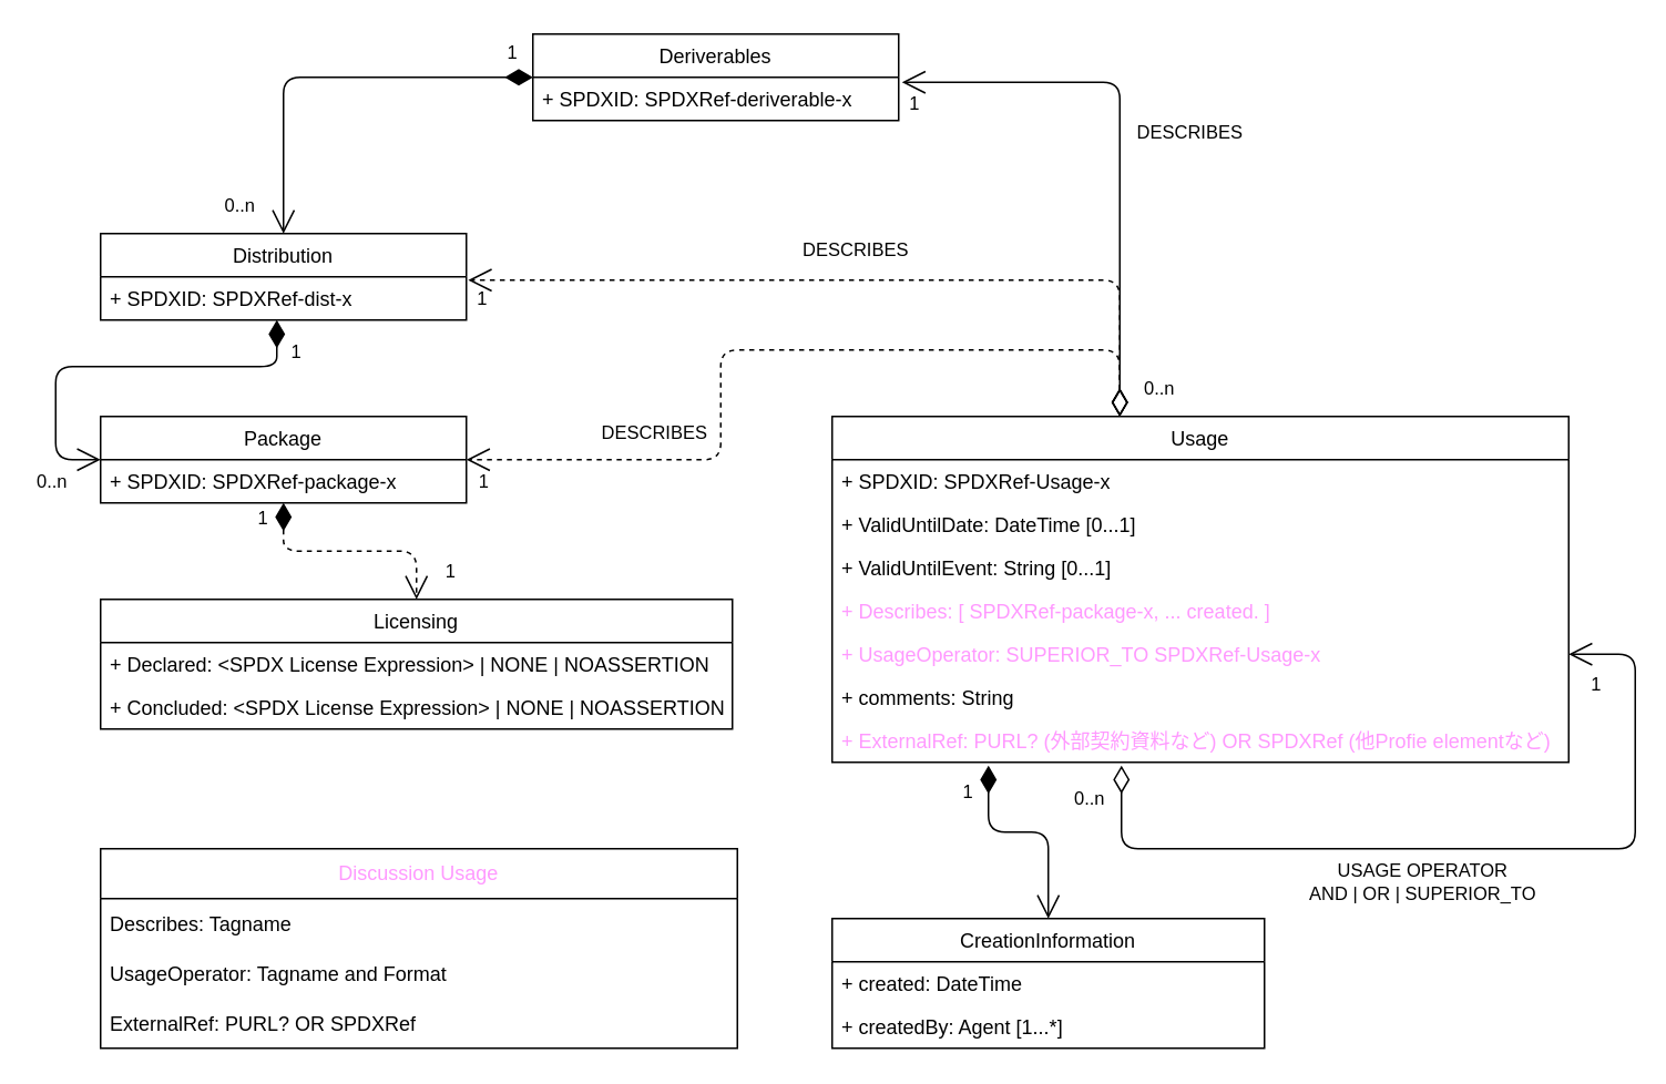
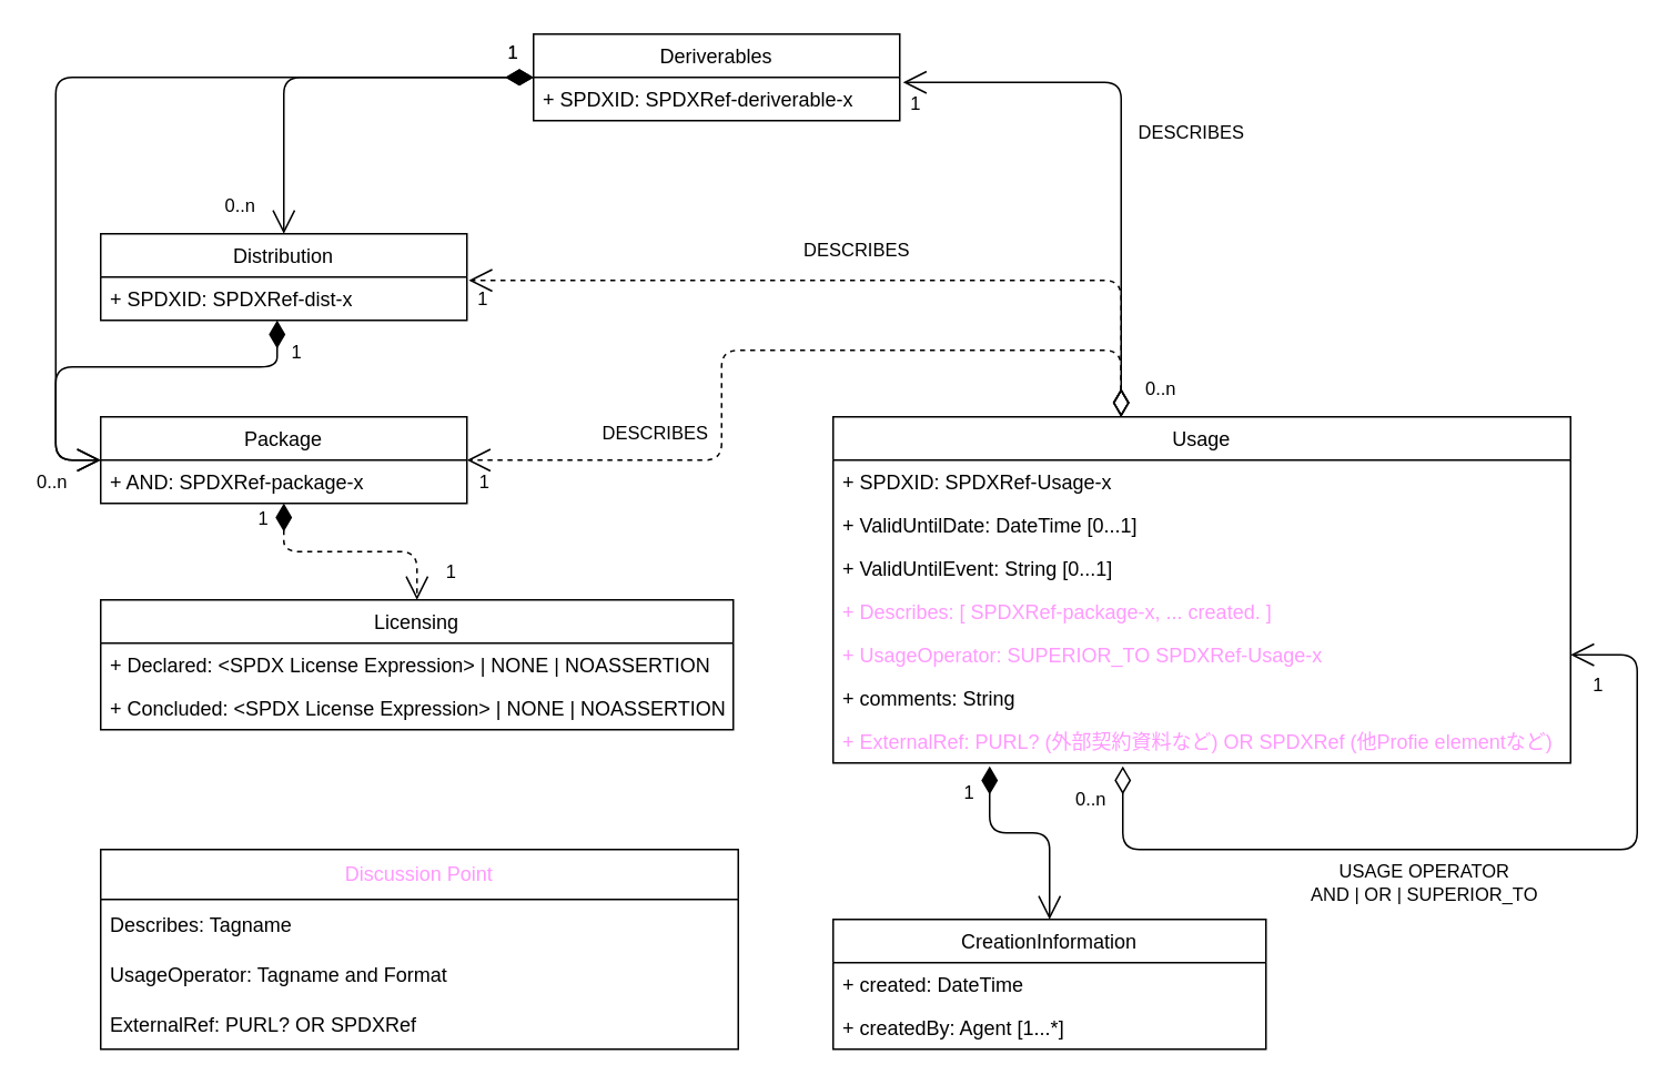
  <mxCell id="0" />
  <mxCell id="1" parent="0" />
  <mxCell id="2" value="Package" style="swimlane;fontStyle=0;childLayout=stackLayout;horizontal=1;startSize=26;fillColor=none;horizontalStack=0;resizeParent=1;resizeParentMax=0;resizeLast=0;collapsible=1;marginBottom=0;fontColor=default;labelBackgroundColor=none;" parent="1" vertex="1"><mxGeometry x="60" y="250" width="220" height="52" as="geometry" /></mxCell>
- <mxCell id="3" value="+ SPDXID: SPDXRef-package-x" style="text;strokeColor=none;fillColor=none;align=left;verticalAlign=top;spacingLeft=4;spacingRight=4;overflow=hidden;rotatable=0;points=[[0,0.5],[1,0.5]];portConstraint=eastwest;fontColor=default;labelBackgroundColor=none;" parent="2" vertex="1"><mxGeometry y="26" width="220" height="26" as="geometry" /></mxCell>
+ <mxCell id="3" value="+ AND: SPDXRef-package-x" style="text;strokeColor=none;fillColor=none;align=left;verticalAlign=top;spacingLeft=4;spacingRight=4;overflow=hidden;rotatable=0;points=[[0,0.5],[1,0.5]];portConstraint=eastwest;fontColor=default;labelBackgroundColor=none;" parent="2" vertex="1"><mxGeometry y="26" width="220" height="26" as="geometry" /></mxCell>
  <mxCell id="4" value="Deriverables" style="swimlane;fontStyle=0;childLayout=stackLayout;horizontal=1;startSize=26;fillColor=none;horizontalStack=0;resizeParent=1;resizeParentMax=0;resizeLast=0;collapsible=1;marginBottom=0;fontColor=default;labelBackgroundColor=none;" parent="1" vertex="1"><mxGeometry x="320" y="20" width="220" height="52" as="geometry" /></mxCell>
  <mxCell id="5" value="+ SPDXID: SPDXRef-deriverable-x" style="text;strokeColor=none;fillColor=none;align=left;verticalAlign=top;spacingLeft=4;spacingRight=4;overflow=hidden;rotatable=0;points=[[0,0.5],[1,0.5]];portConstraint=eastwest;labelBackgroundColor=none;fontColor=default;" parent="4" vertex="1"><mxGeometry y="26" width="220" height="26" as="geometry" /></mxCell>
  <mxCell id="6" value="Distribution" style="swimlane;fontStyle=0;childLayout=stackLayout;horizontal=1;startSize=26;fillColor=none;horizontalStack=0;resizeParent=1;resizeParentMax=0;resizeLast=0;collapsible=1;marginBottom=0;fontColor=default;labelBackgroundColor=none;" parent="1" vertex="1"><mxGeometry x="60" y="140" width="220" height="52" as="geometry" /></mxCell>
  <mxCell id="7" value="+ SPDXID: SPDXRef-dist-x" style="text;strokeColor=none;fillColor=none;align=left;verticalAlign=top;spacingLeft=4;spacingRight=4;overflow=hidden;rotatable=0;points=[[0,0.5],[1,0.5]];portConstraint=eastwest;fontColor=default;labelBackgroundColor=none;" parent="6" vertex="1"><mxGeometry y="26" width="220" height="26" as="geometry" /></mxCell>
  <mxCell id="8" value="Licensing" style="swimlane;fontStyle=0;childLayout=stackLayout;horizontal=1;startSize=26;fillColor=none;horizontalStack=0;resizeParent=1;resizeParentMax=0;resizeLast=0;collapsible=1;marginBottom=0;labelBackgroundColor=none;fontColor=default;" parent="1" vertex="1"><mxGeometry x="60" y="360" width="380" height="78" as="geometry" /></mxCell>
  <mxCell id="9" value="+ Declared: &lt;SPDX License Expression&gt; | NONE | NOASSERTION" style="text;strokeColor=none;fillColor=none;align=left;verticalAlign=top;spacingLeft=4;spacingRight=4;overflow=hidden;rotatable=0;points=[[0,0.5],[1,0.5]];portConstraint=eastwest;labelBackgroundColor=none;fontColor=default;" parent="8" vertex="1"><mxGeometry y="26" width="380" height="26" as="geometry" /></mxCell>
  <mxCell id="10" value="+ Concluded: &lt;SPDX License Expression&gt; | NONE | NOASSERTION" style="text;strokeColor=none;fillColor=none;align=left;verticalAlign=top;spacingLeft=4;spacingRight=4;overflow=hidden;rotatable=0;points=[[0,0.5],[1,0.5]];portConstraint=eastwest;labelBackgroundColor=none;fontColor=default;" parent="8" vertex="1"><mxGeometry y="52" width="380" height="26" as="geometry" /></mxCell>
  <mxCell id="11" value="Usage" style="swimlane;fontStyle=0;childLayout=stackLayout;horizontal=1;startSize=26;fillColor=none;horizontalStack=0;resizeParent=1;resizeParentMax=0;resizeLast=0;collapsible=1;marginBottom=0;labelBackgroundColor=none;fontColor=default;" parent="1" vertex="1"><mxGeometry x="500" y="250" width="443" height="208" as="geometry" /></mxCell>
  <mxCell id="12" value="+ SPDXID: SPDXRef-Usage-x" style="text;strokeColor=none;fillColor=none;align=left;verticalAlign=top;spacingLeft=4;spacingRight=4;overflow=hidden;rotatable=0;points=[[0,0.5],[1,0.5]];portConstraint=eastwest;labelBackgroundColor=none;fontColor=default;" parent="11" vertex="1"><mxGeometry y="26" width="443" height="26" as="geometry" /></mxCell>
  <mxCell id="13" value="+ ValidUntilDate: DateTime [0...1]" style="text;strokeColor=none;fillColor=none;align=left;verticalAlign=top;spacingLeft=4;spacingRight=4;overflow=hidden;rotatable=0;points=[[0,0.5],[1,0.5]];portConstraint=eastwest;labelBackgroundColor=none;fontColor=default;" parent="11" vertex="1"><mxGeometry y="52" width="443" height="26" as="geometry" /></mxCell>
  <mxCell id="14" value="+ ValidUntilEvent: String [0...1]" style="text;strokeColor=none;fillColor=none;align=left;verticalAlign=top;spacingLeft=4;spacingRight=4;overflow=hidden;rotatable=0;points=[[0,0.5],[1,0.5]];portConstraint=eastwest;labelBackgroundColor=none;fontColor=default;" parent="11" vertex="1"><mxGeometry y="78" width="443" height="26" as="geometry" /></mxCell>
  <mxCell id="15" value="+ Describes: [ SPDXRef-package-x, ... created. ]" style="text;strokeColor=none;fillColor=none;align=left;verticalAlign=top;spacingLeft=4;spacingRight=4;overflow=hidden;rotatable=0;points=[[0,0.5],[1,0.5]];portConstraint=eastwest;labelBackgroundColor=none;fontColor=#FF99FF;" parent="11" vertex="1"><mxGeometry y="104" width="443" height="26" as="geometry" /></mxCell>
  <mxCell id="16" value="USAGE OPERATOR&lt;br&gt;AND | OR | SUPERIOR_TO" style="endArrow=open;html=1;endSize=12;startArrow=diamondThin;startSize=14;startFill=0;edgeStyle=orthogonalEdgeStyle;fontColor=default;labelBackgroundColor=none;entryX=1;entryY=0.5;entryDx=0;entryDy=0;" parent="11" target="19" edge="1"><mxGeometry x="-0.104" y="-20" relative="1" as="geometry"><mxPoint x="174" y="210" as="sourcePoint" /><mxPoint x="353" y="70" as="targetPoint" /><Array as="points"><mxPoint x="174" y="260" /><mxPoint x="483" y="260" /><mxPoint x="483" y="143" /></Array><mxPoint as="offset" /></mxGeometry></mxCell>
  <mxCell id="17" value="0..n" style="edgeLabel;resizable=0;html=1;align=left;verticalAlign=top;labelBackgroundColor=none;fontColor=default;" parent="16" connectable="0" vertex="1"><mxGeometry x="-1" relative="1" as="geometry"><mxPoint x="-30" y="7" as="offset" /></mxGeometry></mxCell>
  <mxCell id="18" value="1" style="edgeLabel;resizable=0;html=1;align=right;verticalAlign=top;labelBackgroundColor=none;fontColor=default;" parent="16" connectable="0" vertex="1"><mxGeometry x="1" relative="1" as="geometry"><mxPoint x="20" y="5" as="offset" /></mxGeometry></mxCell>
  <mxCell id="19" value="+ UsageOperator: SUPERIOR_TO SPDXRef-Usage-x" style="text;strokeColor=none;fillColor=none;align=left;verticalAlign=top;spacingLeft=4;spacingRight=4;overflow=hidden;rotatable=0;points=[[0,0.5],[1,0.5]];portConstraint=eastwest;labelBackgroundColor=none;fontColor=#FF99FF;" parent="11" vertex="1"><mxGeometry y="130" width="443" height="26" as="geometry" /></mxCell>
  <mxCell id="20" value="+ comments: String" style="text;strokeColor=none;fillColor=none;align=left;verticalAlign=top;spacingLeft=4;spacingRight=4;overflow=hidden;rotatable=0;points=[[0,0.5],[1,0.5]];portConstraint=eastwest;labelBackgroundColor=none;fontColor=default;" parent="11" vertex="1"><mxGeometry y="156" width="443" height="26" as="geometry" /></mxCell>
  <mxCell id="21" value="+ ExternalRef: PURL? (外部契約資料など) OR SPDXRef (他Profie elementなど)" style="text;strokeColor=none;fillColor=none;align=left;verticalAlign=top;spacingLeft=4;spacingRight=4;overflow=hidden;rotatable=0;points=[[0,0.5],[1,0.5]];portConstraint=eastwest;labelBackgroundColor=none;fontColor=#FF99FF;" vertex="1" parent="11"><mxGeometry y="182" width="443" height="26" as="geometry" /></mxCell>
  <mxCell id="22" value="DESCRIBES" style="endArrow=open;html=1;endSize=12;startArrow=diamondThin;startSize=14;startFill=0;edgeStyle=orthogonalEdgeStyle;entryX=1;entryY=0.5;entryDx=0;entryDy=0;fontColor=default;labelBackgroundColor=none;dashed=1;" parent="1" source="11" target="2" edge="1"><mxGeometry x="0.547" y="-16" relative="1" as="geometry"><mxPoint x="673" y="250" as="sourcePoint" /><mxPoint x="310" y="280" as="targetPoint" /><Array as="points"><mxPoint x="673" y="210" /><mxPoint y="210" x="433" /><mxPoint y="276" x="433" /></Array><mxPoint as="offset" /></mxGeometry></mxCell>
  <mxCell id="23" value="1" style="edgeLabel;resizable=0;html=1;align=right;verticalAlign=top;labelBackgroundColor=none;fontColor=default;" parent="22" connectable="0" vertex="1"><mxGeometry x="1" relative="1" as="geometry"><mxPoint x="14" as="offset" /></mxGeometry></mxCell>
  <mxCell id="24" value="DESCRIBES" style="endArrow=open;html=1;endSize=12;startArrow=diamondThin;startSize=14;startFill=0;edgeStyle=orthogonalEdgeStyle;entryX=1.005;entryY=0.077;entryDx=0;entryDy=0;entryPerimeter=0;fontColor=default;labelBackgroundColor=none;dashed=1;" parent="1" source="11" target="7" edge="1"><mxGeometry x="0.018" y="-18" relative="1" as="geometry"><mxPoint x="510" y="286" as="sourcePoint" /><mxPoint x="290" y="286" as="targetPoint" /><Array as="points"><mxPoint x="673" y="168" /></Array><mxPoint as="offset" /></mxGeometry></mxCell>
  <mxCell id="25" value="1" style="edgeLabel;resizable=0;html=1;align=right;verticalAlign=top;labelBackgroundColor=none;fontColor=default;" parent="24" connectable="0" vertex="1"><mxGeometry x="1" relative="1" as="geometry"><mxPoint x="12" y="-2" as="offset" /></mxGeometry></mxCell>
  <mxCell id="26" value="DESCRIBES" style="endArrow=open;html=1;endSize=12;startArrow=diamondThin;startSize=14;startFill=0;edgeStyle=orthogonalEdgeStyle;entryX=1.009;entryY=0.115;entryDx=0;entryDy=0;entryPerimeter=0;fontColor=default;labelBackgroundColor=none;" parent="1" source="11" target="5" edge="1"><mxGeometry x="0.029" y="-42" relative="1" as="geometry"><mxPoint x="655" y="260" as="sourcePoint" /><mxPoint x="291.1" y="178.002" as="targetPoint" /><Array as="points"><mxPoint x="673" y="49" /></Array><mxPoint as="offset" /></mxGeometry></mxCell>
  <mxCell id="27" value="0..n" style="edgeLabel;resizable=0;html=1;align=left;verticalAlign=top;labelBackgroundColor=none;fontColor=default;" parent="26" connectable="0" vertex="1"><mxGeometry x="-1" relative="1" as="geometry"><mxPoint x="13" y="-30" as="offset" /></mxGeometry></mxCell>
  <mxCell id="28" value="1" style="edgeLabel;resizable=0;html=1;align=right;verticalAlign=top;labelBackgroundColor=none;fontColor=default;" parent="26" connectable="0" vertex="1"><mxGeometry x="1" relative="1" as="geometry"><mxPoint x="11" as="offset" /></mxGeometry></mxCell>
  <mxCell id="29" value="1" style="endArrow=open;html=1;endSize=12;startArrow=diamondThin;startSize=14;startFill=1;edgeStyle=orthogonalEdgeStyle;align=left;verticalAlign=bottom;fontColor=default;labelBackgroundColor=none;dashed=1;" parent="1" source="2" target="8" edge="1"><mxGeometry x="-0.739" y="-17" relative="1" as="geometry"><mxPoint x="133" y="320" as="sourcePoint" /><mxPoint x="393" y="340" as="targetPoint" /><mxPoint as="offset" /></mxGeometry></mxCell>
  <mxCell id="30" value="1" style="endArrow=open;html=1;endSize=12;startArrow=diamondThin;startSize=14;startFill=1;edgeStyle=orthogonalEdgeStyle;align=left;verticalAlign=bottom;fontColor=default;labelBackgroundColor=none;" parent="1" source="6" target="2" edge="1"><mxGeometry x="-0.771" y="7" relative="1" as="geometry"><mxPoint x="233" y="340" as="sourcePoint" /><mxPoint x="393" y="340" as="targetPoint" /><Array as="points"><mxPoint x="166" y="220" /><mxPoint x="33" y="220" /><mxPoint x="33" y="276" /></Array><mxPoint x="7" y="-7" as="offset" /></mxGeometry></mxCell>
  <mxCell id="31" value="CreationInformation" style="swimlane;fontStyle=0;childLayout=stackLayout;horizontal=1;startSize=26;fillColor=none;horizontalStack=0;resizeParent=1;resizeParentMax=0;resizeLast=0;collapsible=1;marginBottom=0;fontColor=default;labelBackgroundColor=none;" parent="1" vertex="1"><mxGeometry x="500" y="552" width="260" height="78" as="geometry" /></mxCell>
  <mxCell id="32" value="+ created: DateTime" style="text;strokeColor=none;fillColor=none;align=left;verticalAlign=top;spacingLeft=4;spacingRight=4;overflow=hidden;rotatable=0;points=[[0,0.5],[1,0.5]];portConstraint=eastwest;dashed=1;fontColor=default;labelBackgroundColor=none;" parent="31" vertex="1"><mxGeometry y="26" width="260" height="26" as="geometry" /></mxCell>
  <mxCell id="33" value="+ createdBy: Agent [1...*]" style="text;strokeColor=none;fillColor=none;align=left;verticalAlign=top;spacingLeft=4;spacingRight=4;overflow=hidden;rotatable=0;points=[[0,0.5],[1,0.5]];portConstraint=eastwest;dashed=1;fontColor=default;labelBackgroundColor=none;" parent="31" vertex="1"><mxGeometry y="52" width="260" height="26" as="geometry" /></mxCell>
  <mxCell id="34" value="1" style="endArrow=open;html=1;endSize=12;startArrow=diamondThin;startSize=14;startFill=1;edgeStyle=orthogonalEdgeStyle;align=left;verticalAlign=bottom;fontColor=default;entryX=0.5;entryY=0;entryDx=0;entryDy=0;labelBackgroundColor=none;" parent="1" target="31" edge="1"><mxGeometry x="-0.615" y="-17" relative="1" as="geometry"><mxPoint x="594" y="460" as="sourcePoint" /><mxPoint x="393" y="340" as="targetPoint" /><Array as="points"><mxPoint x="594" y="500" /><mxPoint x="630" y="500" /></Array><mxPoint as="offset" /></mxGeometry></mxCell>
  <mxCell id="35" value="1" style="endArrow=open;html=1;endSize=12;startArrow=diamondThin;startSize=14;startFill=1;edgeStyle=orthogonalEdgeStyle;align=left;verticalAlign=bottom;labelBackgroundColor=none;fontColor=default;" parent="1" source="4" target="6" edge="1"><mxGeometry x="-0.861" y="-6" relative="1" as="geometry"><mxPoint x="353" y="110" as="sourcePoint" /><mxPoint x="513" y="110" as="targetPoint" /><mxPoint as="offset" /></mxGeometry></mxCell>
+ <mxCell id="36" value="1" style="endArrow=open;html=1;endSize=12;startArrow=diamondThin;startSize=14;startFill=1;edgeStyle=orthogonalEdgeStyle;align=left;verticalAlign=bottom;labelBackgroundColor=none;fontColor=default;entryX=0;entryY=0.5;entryDx=0;entryDy=0;" parent="1" source="4" target="2" edge="1"><mxGeometry x="-0.938" y="-6" relative="1" as="geometry"><mxPoint x="330" y="56" as="sourcePoint" /><mxPoint x="180" y="150" as="targetPoint" /><mxPoint as="offset" /><Array as="points"><mxPoint x="33" y="46" /><mxPoint x="33" y="276" /></Array></mxGeometry></mxCell>
  <mxCell id="37" value="0..n" style="edgeLabel;resizable=0;html=1;align=left;verticalAlign=top;labelBackgroundColor=none;fontColor=default;" parent="1" connectable="0" vertex="1"><mxGeometry x="20.002" y="276" as="geometry" /></mxCell>
  <mxCell id="38" value="0..n" style="edgeLabel;resizable=0;html=1;align=left;verticalAlign=top;labelBackgroundColor=none;fontColor=default;" parent="1" connectable="0" vertex="1"><mxGeometry x="133.002" y="110" as="geometry" /></mxCell>
  <mxCell id="39" value="1" style="edgeLabel;resizable=0;html=1;align=right;verticalAlign=top;labelBackgroundColor=none;fontColor=default;" parent="1" connectable="0" vertex="1"><mxGeometry x="263.003" y="330" as="geometry"><mxPoint x="11" as="offset" /></mxGeometry></mxCell>
- <mxCell id="40" value="&lt;font&gt;Discussion Usage&lt;/font&gt;" style="swimlane;fontStyle=0;childLayout=stackLayout;horizontal=1;startSize=30;horizontalStack=0;resizeParent=1;resizeParentMax=0;resizeLast=0;collapsible=1;marginBottom=0;whiteSpace=wrap;html=1;labelBackgroundColor=none;fontColor=#FF99FF;" parent="1" vertex="1"><mxGeometry x="60" y="510" width="383" height="120" as="geometry" /></mxCell>
+ <mxCell id="40" value="&lt;font&gt;Discussion Point&lt;/font&gt;" style="swimlane;fontStyle=0;childLayout=stackLayout;horizontal=1;startSize=30;horizontalStack=0;resizeParent=1;resizeParentMax=0;resizeLast=0;collapsible=1;marginBottom=0;whiteSpace=wrap;html=1;labelBackgroundColor=none;fontColor=#FF99FF;" parent="1" vertex="1"><mxGeometry x="60" y="510" width="383" height="120" as="geometry" /></mxCell>
  <mxCell id="41" value="Describes: Tagname" style="text;strokeColor=none;fillColor=none;align=left;verticalAlign=middle;spacingLeft=4;spacingRight=4;overflow=hidden;points=[[0,0.5],[1,0.5]];portConstraint=eastwest;rotatable=0;labelBackgroundColor=none;fontColor=default;" parent="40" vertex="1"><mxGeometry y="30" width="383" height="30" as="geometry" /></mxCell>
  <mxCell id="42" value="UsageOperator: Tagname and Format" style="text;strokeColor=none;fillColor=none;align=left;verticalAlign=middle;spacingLeft=4;spacingRight=4;overflow=hidden;points=[[0,0.5],[1,0.5]];portConstraint=eastwest;rotatable=0;labelBackgroundColor=none;fontColor=default;" parent="40" vertex="1"><mxGeometry y="60" width="383" height="30" as="geometry" /></mxCell>
  <mxCell id="43" value="ExternalRef: PURL? OR SPDXRef" style="text;strokeColor=none;fillColor=none;align=left;verticalAlign=middle;spacingLeft=4;spacingRight=4;overflow=hidden;points=[[0,0.5],[1,0.5]];portConstraint=eastwest;rotatable=0;labelBackgroundColor=none;fontColor=default;" parent="40" vertex="1"><mxGeometry y="90" width="383" height="30" as="geometry" /></mxCell>
